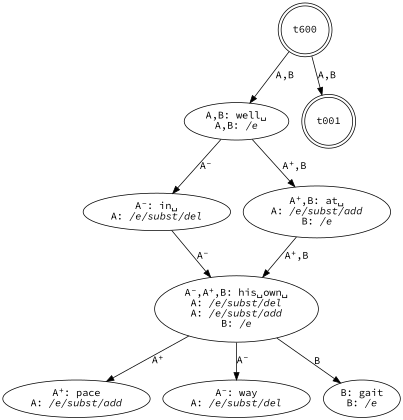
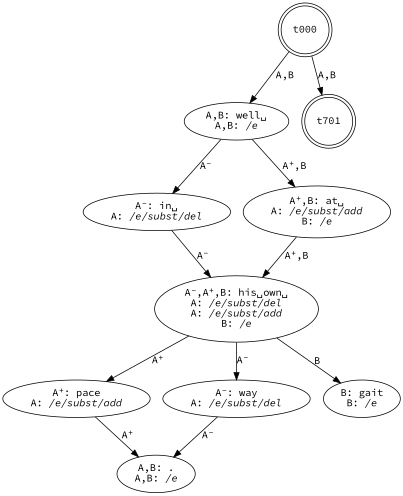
  digraph {
    fontname="Source Code Pro"
    labelloc=b
    node [fontname="Source Code Pro"]
    edge [fontname="Source Code Pro"]
-   t000 [rank=middle shape=doublecircle label=t600]
+   t000 [rank=middle shape=doublecircle]
    n2 [label=<A,B: well&#9251;<br/>A,B: <i>/e</i>>]
-   t001 [rank=middle shape=doublecircle]
+   t001 [rank=middle shape=doublecircle label=t701]
    n4 [label=<A<sup>-</sup>: in&#9251;<br/>A: <i>/e/subst/del</i>>]
    n5 [label=<A<sup>+</sup>,B: at&#9251;<br/>A: <i>/e/subst/add</i><br/>B: <i>/e</i><br/>>]
    n6 [label=<A<sup>-</sup>,A<sup>+</sup>,B: his&#9251;own&#9251;<br/>A: <i>/e/subst/del</i><br/>A: <i>/e/subst/add</i><br/>B: <i>/e</i><br/>>]
    n7 [label=<A<sup>+</sup>: pace<br/>A: <i>/e/subst/add</i>>]
    n8 [label=<A<sup>-</sup>: way<br/>A: <i>/e/subst/del</i>>]
    n9 [label=<B: gait<br/>B: <i>/e</i>>]
+   n10 [label=<A,B: .<br/>A,B: <i>/e</i>>]
    t000 -> n2 [label="A,B"]
    t000 -> t001 [label="A,B"]
    n2 -> n4 [label=<A<sup>-</sup>>]
    n2 -> n5 [label=<A<sup>+</sup>,B>]
    n4 -> n6 [label=<A<sup>-</sup>>]
    n5 -> n6 [label=<A<sup>+</sup>,B>]
    n6 -> n7 [label=<A<sup>+</sup>>]
    n6 -> n8 [label=<A<sup>-</sup>>]
    n6 -> n9 [label=B]
+   n7 -> n10 [label=<A<sup>+</sup>>]
+   n8 -> n10 [label=<A<sup>-</sup>>]
  }
